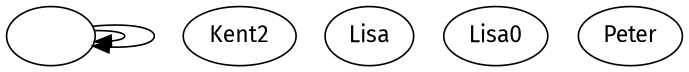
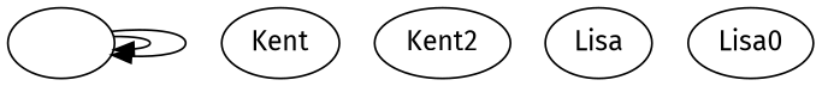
  digraph {
    fontname="Fira Sans"
    node [fontname="Fira Sans"]
    edge [fontname="Fira Sans"]
    ""
+   Kent
    Kent2
    Lisa
    n5 [label=Lisa0]
-   Peter
    "" -> ""
    "" -> ""
  }
